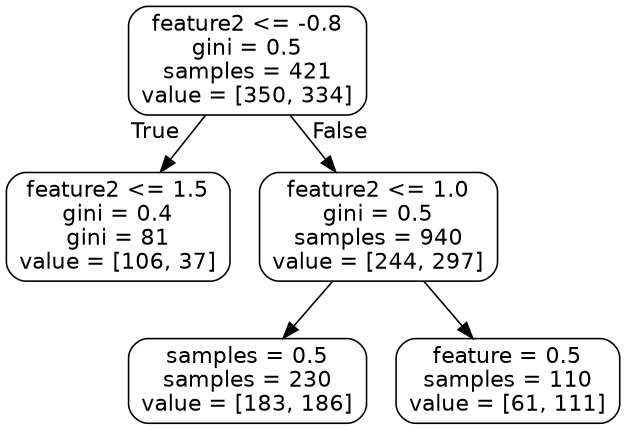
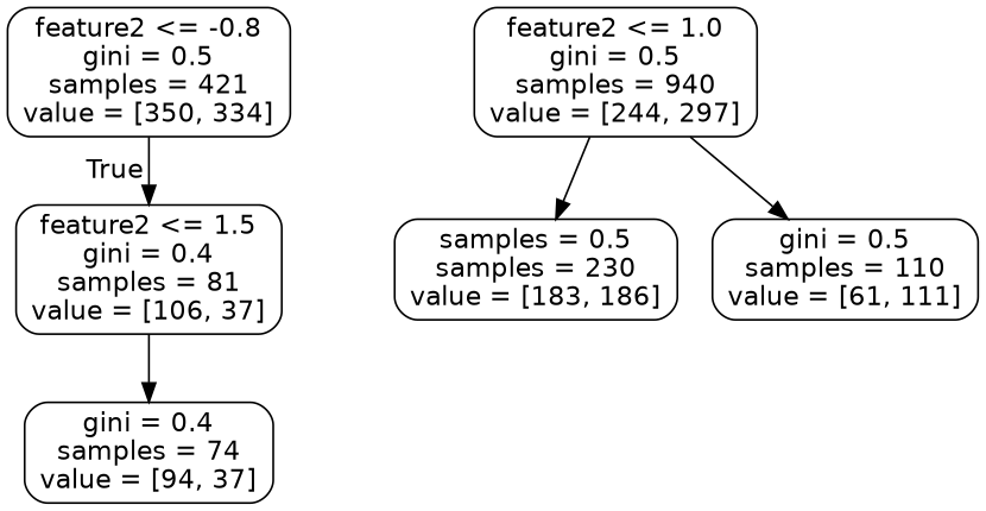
  digraph {
    node [color=black fontname=helvetica shape=box style=rounded]
    edge [fontname=helvetica]
    n1 [label="feature2 <= -0.8\ngini = 0.5\nsamples = 421\nvalue = [350, 334]"]
-   n2 [label="feature2 <= 1.5\ngini = 0.4\ngini = 81\nvalue = [106, 37]"]
+   n2 [label="feature2 <= 1.5\ngini = 0.4\nsamples = 81\nvalue = [106, 37]"]
    n3 [label="feature2 <= 1.0\ngini = 0.5\nsamples = 940\nvalue = [244, 297]"]
+   n4 [label="gini = 0.4\nsamples = 74\nvalue = [94, 37]"]
    n5 [label="samples = 0.5\nsamples = 230\nvalue = [183, 186]"]
-   n6 [label="feature = 0.5\nsamples = 110\nvalue = [61, 111]"]
+   n6 [label="gini = 0.5\nsamples = 110\nvalue = [61, 111]"]
    n1 -> n2 [headlabel=True labelangle=45 labeldistance=2.5]
-   n1 -> n3 [headlabel=False labelangle=-45 labeldistance=2.5]
+   n2 -> n4
    n3 -> n5
    n3 -> n6
  }
